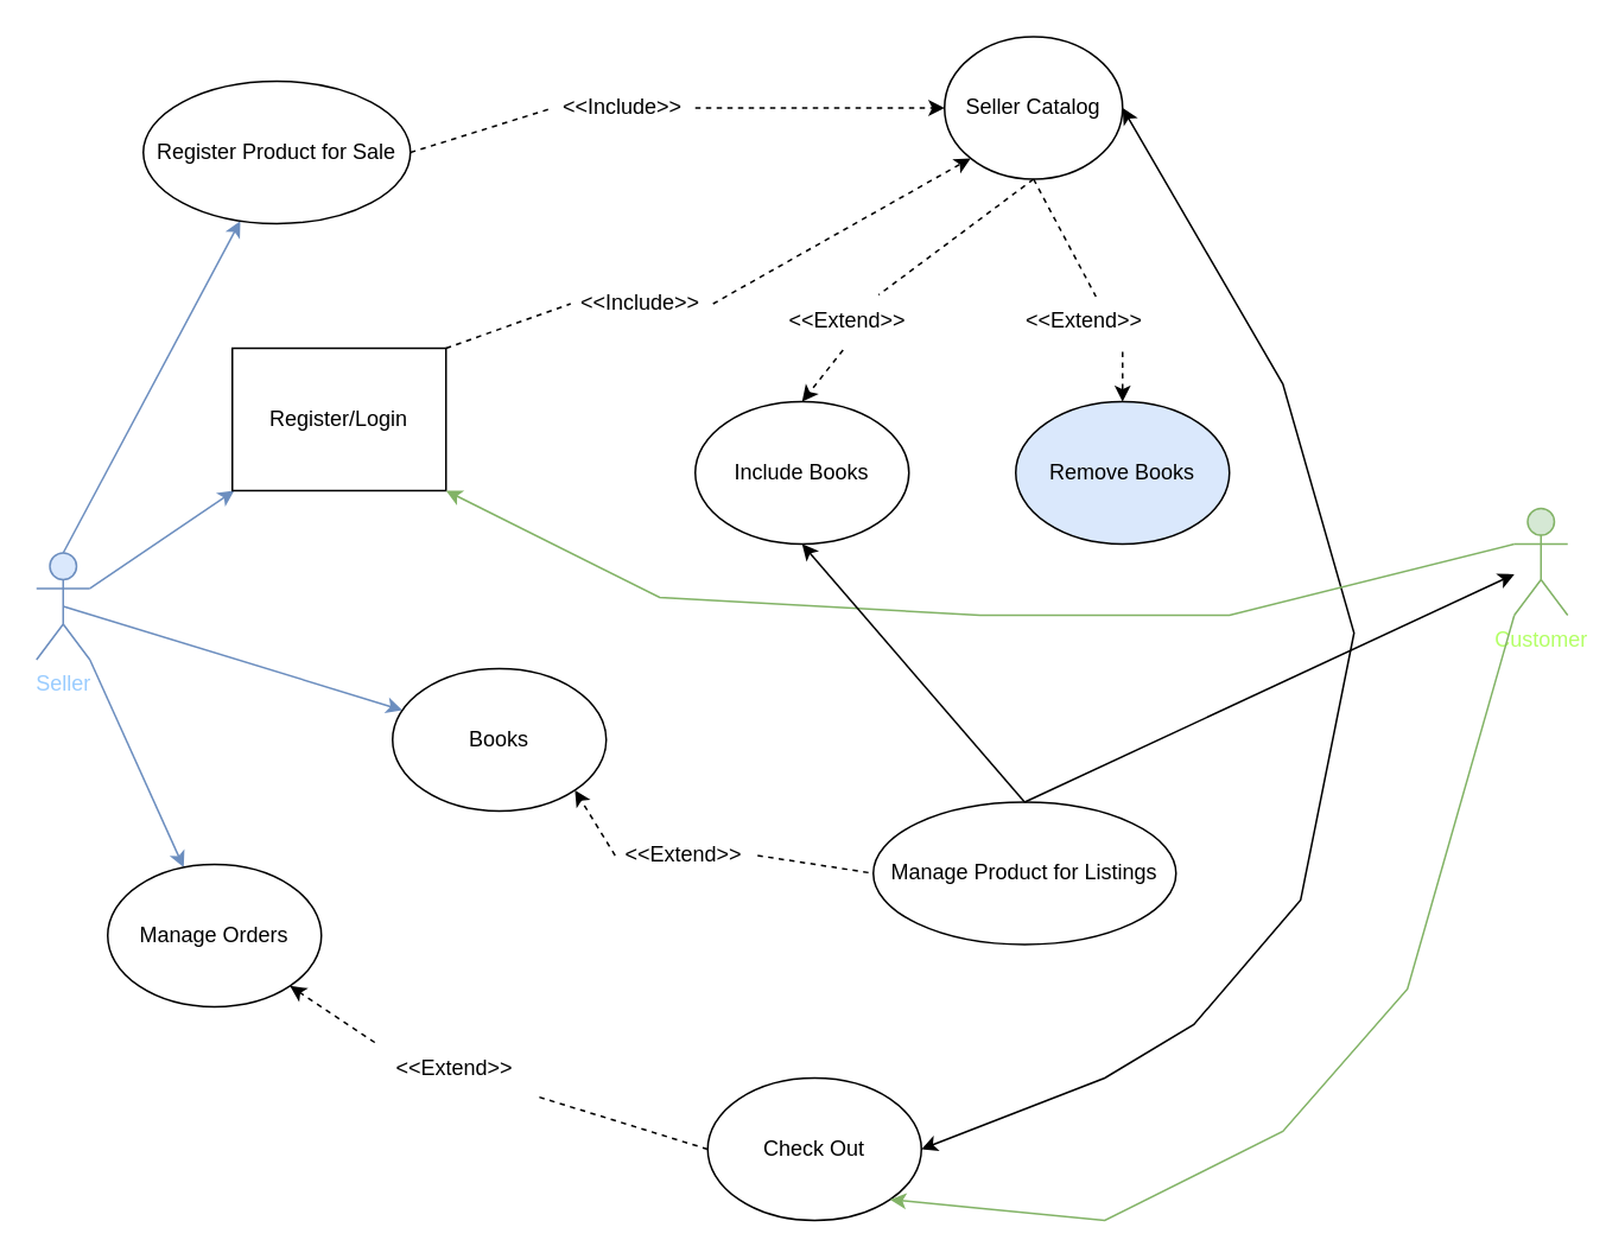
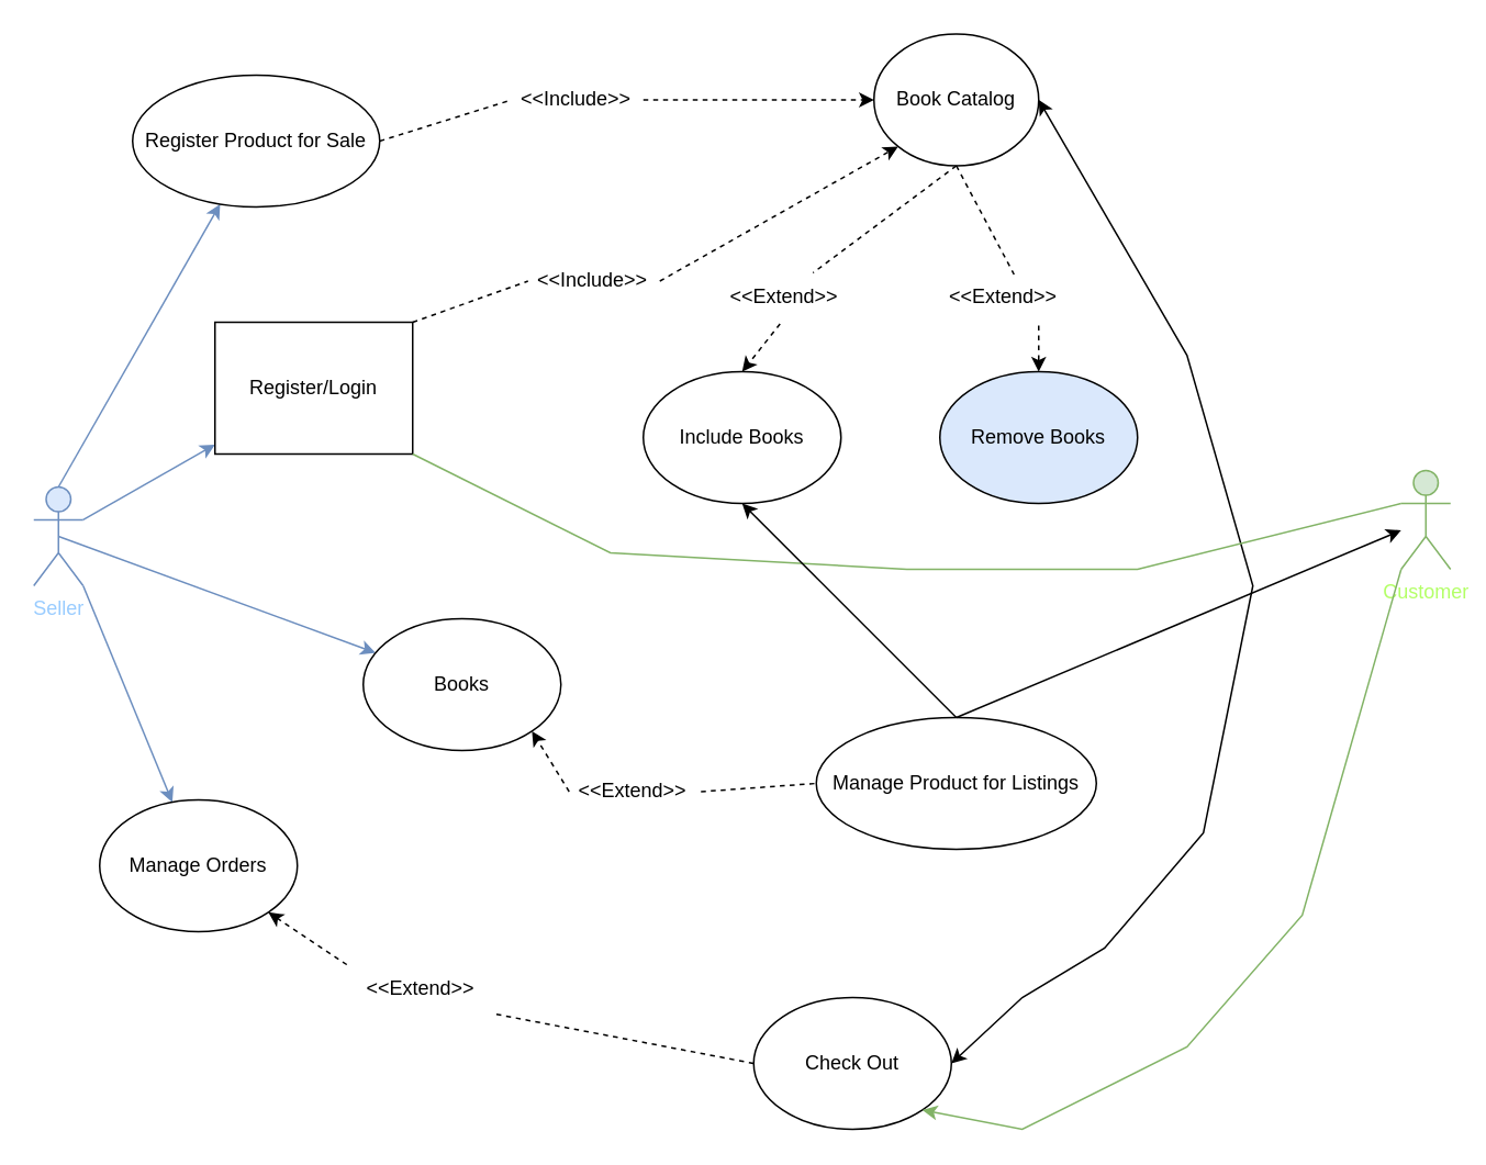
  <mxCell id="0" />
  <mxCell id="1" parent="0" />
- <mxCell id="2" value="Seller" style="shape=umlActor;verticalLabelPosition=bottom;verticalAlign=top;html=1;outlineConnect=0;fillColor=#dae8fc;strokeColor=#6c8ebf;fontColor=#99CCFF;" vertex="1" parent="1"><mxGeometry x="20" y="310" width="30" height="60" as="geometry" /></mxCell>
+ <mxCell id="2" value="Seller" style="shape=umlActor;verticalLabelPosition=bottom;verticalAlign=top;html=1;outlineConnect=0;fillColor=#dae8fc;strokeColor=#6c8ebf;fontColor=#99CCFF;" vertex="1" parent="1"><mxGeometry x="20" y="295" width="30" height="60" as="geometry" /></mxCell>
  <mxCell id="3" value="" style="endArrow=classic;html=1;rounded=0;exitX=0.5;exitY=0;exitDx=0;exitDy=0;exitPerimeter=0;fillColor=#dae8fc;strokeColor=#6c8ebf;" edge="1" parent="1" source="2" target="4"><mxGeometry width="50" height="50" relative="1" as="geometry"><mxPoint x="30" y="285" as="sourcePoint" /><mxPoint x="80" y="235" as="targetPoint" /></mxGeometry></mxCell>
  <mxCell id="4" value="Register Product for Sale" style="ellipse;whiteSpace=wrap;html=1;" vertex="1" parent="1"><mxGeometry x="80" y="45" width="150" height="80" as="geometry" /></mxCell>
  <mxCell id="5" value="" style="endArrow=classic;html=1;rounded=0;exitX=1;exitY=0.333;exitDx=0;exitDy=0;exitPerimeter=0;fillColor=#dae8fc;strokeColor=#6c8ebf;" edge="1" parent="1" source="2" target="6"><mxGeometry width="50" height="50" relative="1" as="geometry"><mxPoint x="80" y="325" as="sourcePoint" /><mxPoint x="130" y="275" as="targetPoint" /></mxGeometry></mxCell>
  <mxCell id="6" value="Register/Login" style="whiteSpace=wrap;html=1;rounded=0;" vertex="1" parent="1"><mxGeometry x="130" y="195" width="120" height="80" as="geometry" /></mxCell>
  <mxCell id="7" value="" style="endArrow=classic;html=1;rounded=0;exitX=1;exitY=1;exitDx=0;exitDy=0;exitPerimeter=0;fillColor=#dae8fc;strokeColor=#6c8ebf;" edge="1" parent="1" source="2" target="8"><mxGeometry width="50" height="50" relative="1" as="geometry"><mxPoint x="60" y="385" as="sourcePoint" /><mxPoint x="140" y="435" as="targetPoint" /></mxGeometry></mxCell>
  <mxCell id="8" value="Manage Orders" style="ellipse;whiteSpace=wrap;html=1;" vertex="1" parent="1"><mxGeometry x="60" y="485" width="120" height="80" as="geometry" /></mxCell>
  <mxCell id="9" value="" style="endArrow=classic;html=1;rounded=0;exitX=0.5;exitY=0.5;exitDx=0;exitDy=0;exitPerimeter=0;fillColor=#dae8fc;strokeColor=#6c8ebf;" edge="1" parent="1" source="2" target="10"><mxGeometry width="50" height="50" relative="1" as="geometry"><mxPoint x="60" y="385" as="sourcePoint" /><mxPoint x="140" y="365" as="targetPoint" /></mxGeometry></mxCell>
  <mxCell id="10" value="Books" style="ellipse;whiteSpace=wrap;html=1;" vertex="1" parent="1"><mxGeometry x="220" y="375" width="120" height="80" as="geometry" /></mxCell>
- <mxCell id="11" value="Check Out" style="ellipse;whiteSpace=wrap;html=1;" vertex="1" parent="1"><mxGeometry x="397" y="605" width="120" height="80" as="geometry" /></mxCell>
- <mxCell id="12" value="Manage Product for Listings" style="ellipse;whiteSpace=wrap;html=1;" vertex="1" parent="1"><mxGeometry x="490" y="450" width="170" height="80" as="geometry" /></mxCell>
- <mxCell id="13" value="Seller Catalog" style="ellipse;whiteSpace=wrap;html=1;" vertex="1" parent="1"><mxGeometry x="530" y="20" width="100" height="80" as="geometry" /></mxCell>
+ <mxCell id="11" value="Check Out" style="ellipse;whiteSpace=wrap;html=1;" vertex="1" parent="1"><mxGeometry x="457" y="605" width="120" height="80" as="geometry" /></mxCell>
+ <mxCell id="12" value="Manage Product for Listings" style="ellipse;whiteSpace=wrap;html=1;" vertex="1" parent="1"><mxGeometry x="495" y="435" width="170" height="80" as="geometry" /></mxCell>
+ <mxCell id="13" value="Book Catalog" style="ellipse;whiteSpace=wrap;html=1;" vertex="1" parent="1"><mxGeometry x="530" y="20" width="100" height="80" as="geometry" /></mxCell>
  <mxCell id="14" value="" style="endArrow=classic;startArrow=classic;html=1;rounded=0;exitX=1;exitY=0.5;exitDx=0;exitDy=0;entryX=1;entryY=0.5;entryDx=0;entryDy=0;" edge="1" parent="1" source="11" target="13"><mxGeometry width="50" height="50" relative="1" as="geometry"><mxPoint x="490" y="495" as="sourcePoint" /><mxPoint x="540" y="445" as="targetPoint" /><Array as="points"><mxPoint x="620" y="605" /><mxPoint x="670" y="575" /><mxPoint x="730" y="505" /><mxPoint x="760" y="355" /><mxPoint x="720" y="215" /></Array></mxGeometry></mxCell>
  <mxCell id="15" value="Customer" style="shape=umlActor;verticalLabelPosition=bottom;verticalAlign=top;html=1;outlineConnect=0;fillColor=#d5e8d4;strokeColor=#82b366;fontColor=#B3FF66;" vertex="1" parent="1"><mxGeometry x="850" y="285" width="30" height="60" as="geometry" /></mxCell>
- <mxCell id="16" value="" style="endArrow=classic;html=1;rounded=0;exitX=0;exitY=0.333;exitDx=0;exitDy=0;exitPerimeter=0;entryX=1;entryY=1;entryDx=0;entryDy=0;fillColor=#d5e8d4;strokeColor=#82b366;" edge="1" parent="1" source="15" target="6"><mxGeometry width="50" height="50" relative="1" as="geometry"><mxPoint x="670" y="305" as="sourcePoint" /><mxPoint x="330" y="335" as="targetPoint" /><Array as="points"><mxPoint x="690" y="345" /><mxPoint x="550" y="345" /><mxPoint x="370" y="335" /></Array></mxGeometry></mxCell>
+ <mxCell id="16" value="" style="endArrow=none;html=1;rounded=0;exitX=0;exitY=0.333;exitDx=0;exitDy=0;exitPerimeter=0;entryX=1;entryY=1;entryDx=0;entryDy=0;fillColor=#d5e8d4;strokeColor=#82b366;" edge="1" parent="1" source="15" target="6"><mxGeometry width="50" height="50" relative="1" as="geometry"><mxPoint x="670" y="305" as="sourcePoint" /><mxPoint x="330" y="335" as="targetPoint" /><Array as="points"><mxPoint x="690" y="345" /><mxPoint x="550" y="345" /><mxPoint x="370" y="335" /></Array></mxGeometry></mxCell>
  <mxCell id="17" value="" style="endArrow=classic;html=1;rounded=0;exitX=0;exitY=1;exitDx=0;exitDy=0;exitPerimeter=0;entryX=1;entryY=1;entryDx=0;entryDy=0;fillColor=#d5e8d4;strokeColor=#82b366;" edge="1" parent="1" source="15" target="11"><mxGeometry width="50" height="50" relative="1" as="geometry"><mxPoint x="660" y="505" as="sourcePoint" /><mxPoint x="550" y="675" as="targetPoint" /><Array as="points"><mxPoint x="790" y="555" /><mxPoint x="720" y="635" /><mxPoint x="620" y="685" /></Array></mxGeometry></mxCell>
  <mxCell id="18" value="" style="endArrow=none;dashed=1;html=1;rounded=0;exitX=1;exitY=0.5;exitDx=0;exitDy=0;entryX=0;entryY=0.5;entryDx=0;entryDy=0;" edge="1" parent="1" source="4" target="19"><mxGeometry width="50" height="50" relative="1" as="geometry"><mxPoint x="270" y="195" as="sourcePoint" /><mxPoint x="340" y="125" as="targetPoint" /></mxGeometry></mxCell>
  <mxCell id="19" value="&amp;lt;&amp;lt;Include&amp;gt;&amp;gt;" style="text;strokeColor=none;fillColor=none;align=left;verticalAlign=middle;spacingLeft=4;spacingRight=4;overflow=hidden;points=[[0,0.5],[1,0.5]];portConstraint=eastwest;rotatable=0;whiteSpace=wrap;html=1;" vertex="1" parent="1"><mxGeometry x="310" y="45" width="80" height="30" as="geometry" /></mxCell>
  <mxCell id="20" value="" style="html=1;labelBackgroundColor=#ffffff;startArrow=none;startFill=0;startSize=6;endArrow=classic;endFill=1;endSize=6;jettySize=auto;orthogonalLoop=1;strokeWidth=1;dashed=1;fontSize=14;rounded=0;entryX=0;entryY=0.5;entryDx=0;entryDy=0;exitX=1;exitY=0.5;exitDx=0;exitDy=0;" edge="1" parent="1" source="19" target="13"><mxGeometry width="60" height="60" relative="1" as="geometry"><mxPoint x="400" y="120" as="sourcePoint" /><mxPoint x="460" y="60" as="targetPoint" /></mxGeometry></mxCell>
  <mxCell id="21" value="" style="endArrow=none;dashed=1;html=1;rounded=0;exitX=1;exitY=0;exitDx=0;exitDy=0;entryX=0;entryY=0.5;entryDx=0;entryDy=0;" edge="1" parent="1" source="6" target="22"><mxGeometry width="50" height="50" relative="1" as="geometry"><mxPoint x="310" y="255" as="sourcePoint" /><mxPoint x="340" y="210" as="targetPoint" /></mxGeometry></mxCell>
  <mxCell id="22" value="&amp;lt;&amp;lt;Include&amp;gt;&amp;gt;" style="text;strokeColor=none;fillColor=none;align=left;verticalAlign=middle;spacingLeft=4;spacingRight=4;overflow=hidden;points=[[0,0.5],[1,0.5]];portConstraint=eastwest;rotatable=0;whiteSpace=wrap;html=1;" vertex="1" parent="1"><mxGeometry x="320" y="155" width="80" height="30" as="geometry" /></mxCell>
  <mxCell id="23" value="" style="html=1;labelBackgroundColor=#ffffff;startArrow=none;startFill=0;startSize=6;endArrow=classic;endFill=1;endSize=6;jettySize=auto;orthogonalLoop=1;strokeWidth=1;dashed=1;fontSize=14;rounded=0;entryX=0;entryY=1;entryDx=0;entryDy=0;exitX=1;exitY=0.5;exitDx=0;exitDy=0;" edge="1" parent="1" source="22" target="13"><mxGeometry width="60" height="60" relative="1" as="geometry"><mxPoint x="390" y="135" as="sourcePoint" /><mxPoint x="480" y="110" as="targetPoint" /></mxGeometry></mxCell>
  <mxCell id="24" value="" style="endArrow=none;dashed=1;html=1;rounded=0;exitX=1;exitY=0.5;exitDx=0;exitDy=0;entryX=0;entryY=0.5;entryDx=0;entryDy=0;" edge="1" parent="1" source="25" target="12"><mxGeometry width="50" height="50" relative="1" as="geometry"><mxPoint x="370" y="465" as="sourcePoint" /><mxPoint x="400" y="475" as="targetPoint" /></mxGeometry></mxCell>
  <mxCell id="25" value="&amp;lt;&amp;lt;Extend&amp;gt;&amp;gt;" style="text;strokeColor=none;fillColor=none;align=left;verticalAlign=middle;spacingLeft=4;spacingRight=4;overflow=hidden;points=[[0,0.5],[1,0.5]];portConstraint=eastwest;rotatable=0;whiteSpace=wrap;html=1;" vertex="1" parent="1"><mxGeometry x="345" y="465" width="80" height="30" as="geometry" /></mxCell>
  <mxCell id="26" value="" style="html=1;labelBackgroundColor=#ffffff;startArrow=none;startFill=0;startSize=6;endArrow=classic;endFill=1;endSize=6;jettySize=auto;orthogonalLoop=1;strokeWidth=1;dashed=1;fontSize=14;rounded=0;entryX=1;entryY=1;entryDx=0;entryDy=0;exitX=0;exitY=0.5;exitDx=0;exitDy=0;" edge="1" parent="1" source="25" target="10"><mxGeometry width="60" height="60" relative="1" as="geometry"><mxPoint x="370" y="398" as="sourcePoint" /><mxPoint x="370" y="295" as="targetPoint" /></mxGeometry></mxCell>
  <mxCell id="27" value="" style="endArrow=none;dashed=1;html=1;rounded=0;exitX=0;exitY=0.5;exitDx=0;exitDy=0;entryX=1;entryY=1;entryDx=0;entryDy=0;" edge="1" parent="1" source="11" target="29"><mxGeometry width="50" height="50" relative="1" as="geometry"><mxPoint x="410" y="615" as="sourcePoint" /><mxPoint x="300" y="625" as="targetPoint" /></mxGeometry></mxCell>
  <mxCell id="28" value="" style="html=1;labelBackgroundColor=#ffffff;startArrow=none;startFill=0;startSize=6;endArrow=classic;endFill=1;endSize=6;jettySize=auto;orthogonalLoop=1;strokeWidth=1;dashed=1;fontSize=14;rounded=0;entryX=1;entryY=1;entryDx=0;entryDy=0;exitX=0;exitY=0;exitDx=0;exitDy=0;" edge="1" parent="1" source="29" target="8"><mxGeometry width="60" height="60" relative="1" as="geometry"><mxPoint x="220" y="585" as="sourcePoint" /><mxPoint x="190" y="565" as="targetPoint" /></mxGeometry></mxCell>
  <mxCell id="29" value="&amp;lt;&amp;lt;Extend&amp;gt;&amp;gt;" style="text;html=1;align=center;verticalAlign=middle;whiteSpace=wrap;rounded=0;" vertex="1" parent="1"><mxGeometry x="210" y="585" width="90" height="30" as="geometry" /></mxCell>
  <mxCell id="30" value="Include Books" style="ellipse;whiteSpace=wrap;html=1;" vertex="1" parent="1"><mxGeometry x="390" y="225" width="120" height="80" as="geometry" /></mxCell>
  <mxCell id="31" value="Remove Books" style="ellipse;whiteSpace=wrap;html=1;fillColor=#dae8fc;" vertex="1" parent="1"><mxGeometry x="570" y="225" width="120" height="80" as="geometry" /></mxCell>
  <mxCell id="32" value="" style="endArrow=classic;html=1;rounded=0;exitX=0.5;exitY=0;exitDx=0;exitDy=0;entryX=0.5;entryY=1;entryDx=0;entryDy=0;" edge="1" parent="1" source="12" target="30"><mxGeometry width="50" height="50" relative="1" as="geometry"><mxPoint x="410" y="355" as="sourcePoint" /><mxPoint x="460" y="305" as="targetPoint" /></mxGeometry></mxCell>
  <mxCell id="33" value="" style="endArrow=classic;html=1;rounded=0;exitX=0.5;exitY=0;exitDx=0;exitDy=0;" edge="1" parent="1" source="12" target="15"><mxGeometry width="50" height="50" relative="1" as="geometry"><mxPoint x="580" y="385" as="sourcePoint" /><mxPoint x="630" y="335" as="targetPoint" /></mxGeometry></mxCell>
  <mxCell id="34" value="&amp;lt;&amp;lt;Extend&amp;gt;&amp;gt;" style="text;strokeColor=none;fillColor=none;align=left;verticalAlign=middle;spacingLeft=4;spacingRight=4;overflow=hidden;points=[[0,0.5],[1,0.5]];portConstraint=eastwest;rotatable=0;whiteSpace=wrap;html=1;" vertex="1" parent="1"><mxGeometry x="437" y="165" width="80" height="30" as="geometry" /></mxCell>
  <mxCell id="35" value="&amp;lt;&amp;lt;Extend&amp;gt;&amp;gt;" style="text;strokeColor=none;fillColor=none;align=left;verticalAlign=middle;spacingLeft=4;spacingRight=4;overflow=hidden;points=[[0,0.5],[1,0.5]];portConstraint=eastwest;rotatable=0;whiteSpace=wrap;html=1;" vertex="1" parent="1"><mxGeometry x="570" y="165" width="80" height="30" as="geometry" /></mxCell>
  <mxCell id="36" value="" style="endArrow=none;dashed=1;html=1;rounded=0;exitX=0.5;exitY=1;exitDx=0;exitDy=0;entryX=0.7;entryY=0;entryDx=0;entryDy=0;entryPerimeter=0;" edge="1" parent="1" source="13" target="34"><mxGeometry width="50" height="50" relative="1" as="geometry"><mxPoint x="500" y="240" as="sourcePoint" /><mxPoint x="380" y="195" as="targetPoint" /></mxGeometry></mxCell>
  <mxCell id="37" value="" style="endArrow=none;dashed=1;html=1;rounded=0;exitX=0.5;exitY=1;exitDx=0;exitDy=0;entryX=0.563;entryY=0.033;entryDx=0;entryDy=0;entryPerimeter=0;" edge="1" parent="1" source="13" target="35"><mxGeometry width="50" height="50" relative="1" as="geometry"><mxPoint x="590" y="110" as="sourcePoint" /><mxPoint x="503" y="175" as="targetPoint" /></mxGeometry></mxCell>
  <mxCell id="38" value="" style="html=1;labelBackgroundColor=#ffffff;startArrow=none;startFill=0;startSize=6;endArrow=classic;endFill=1;endSize=6;jettySize=auto;orthogonalLoop=1;strokeWidth=1;dashed=1;fontSize=14;rounded=0;entryX=0.5;entryY=0;entryDx=0;entryDy=0;exitX=0.45;exitY=1.033;exitDx=0;exitDy=0;exitPerimeter=0;" edge="1" parent="1" source="34" target="30"><mxGeometry width="60" height="60" relative="1" as="geometry"><mxPoint x="400" y="225" as="sourcePoint" /><mxPoint x="460" y="165" as="targetPoint" /></mxGeometry></mxCell>
  <mxCell id="39" value="" style="html=1;labelBackgroundColor=#ffffff;startArrow=none;startFill=0;startSize=6;endArrow=classic;endFill=1;endSize=6;jettySize=auto;orthogonalLoop=1;strokeWidth=1;dashed=1;fontSize=14;rounded=0;entryX=0.5;entryY=0;entryDx=0;entryDy=0;exitX=0.75;exitY=1.067;exitDx=0;exitDy=0;exitPerimeter=0;" edge="1" parent="1" source="35" target="31"><mxGeometry width="60" height="60" relative="1" as="geometry"><mxPoint x="483" y="206" as="sourcePoint" /><mxPoint x="460" y="235" as="targetPoint" /></mxGeometry></mxCell>
